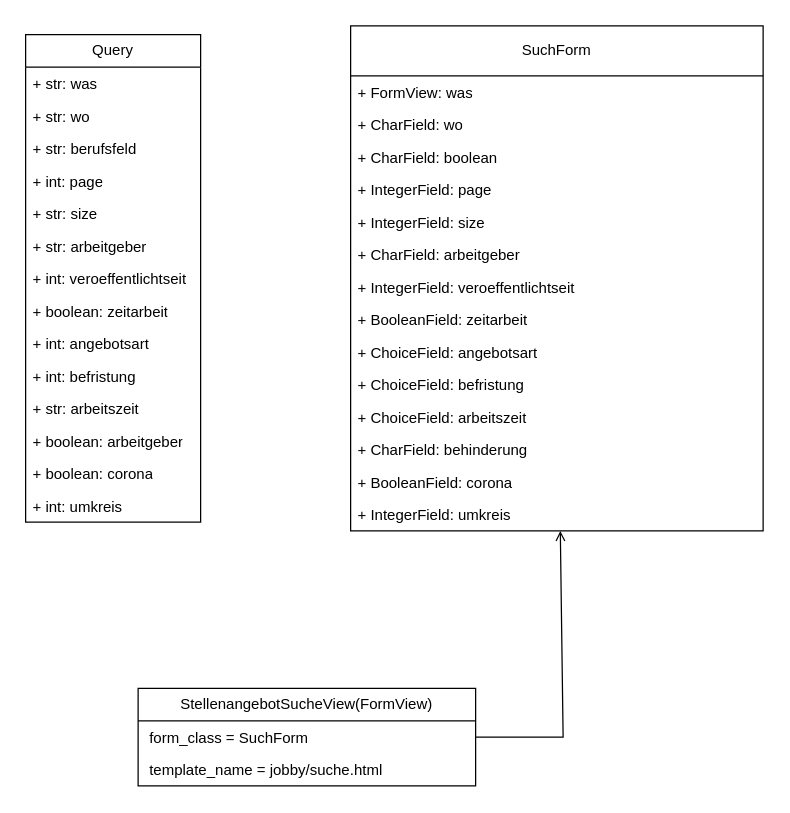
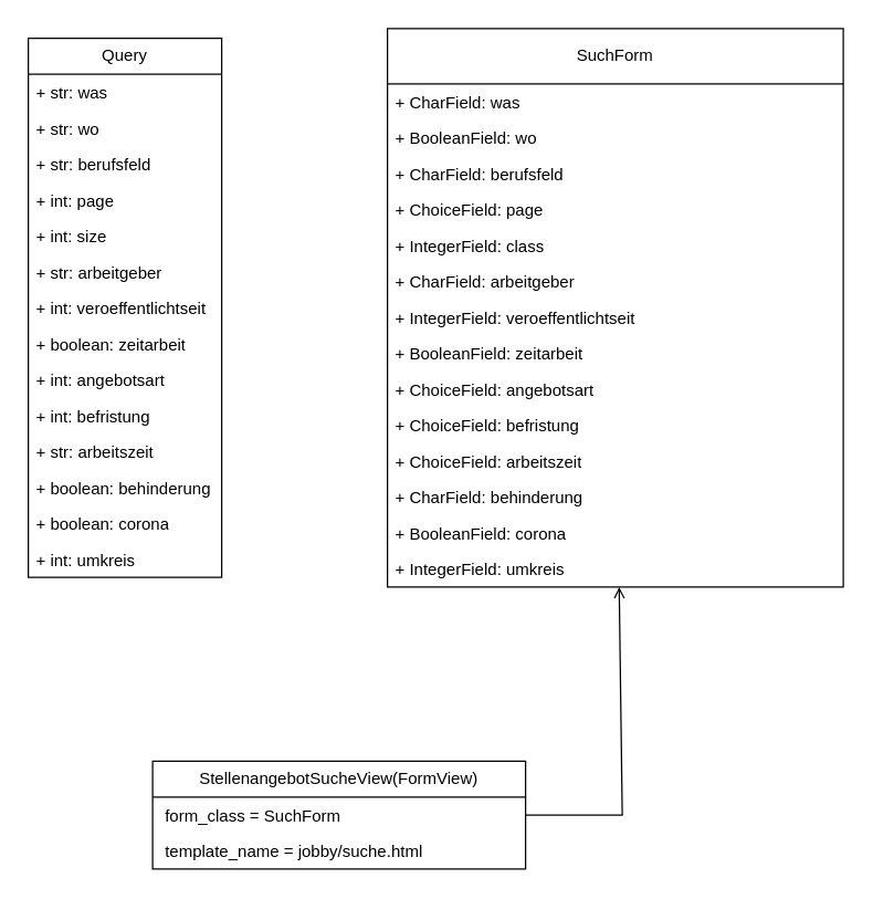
  <mxCell id="0" />
  <mxCell id="1" parent="0" />
  <mxCell id="2" value="StellenangebotSucheView(FormView)" style="swimlane;fontStyle=0;childLayout=stackLayout;horizontal=1;startSize=26;fillColor=none;horizontalStack=0;resizeParent=1;resizeParentMax=0;resizeLast=0;collapsible=1;marginBottom=0;whiteSpace=wrap;html=1;" vertex="1" parent="1"><mxGeometry x="110" y="550" width="270" height="78" as="geometry" /></mxCell>
  <mxCell id="3" value="&amp;nbsp;form_class = SuchForm" style="text;strokeColor=none;fillColor=none;align=left;verticalAlign=top;spacingLeft=4;spacingRight=4;overflow=hidden;rotatable=0;points=[[0,0.5],[1,0.5]];portConstraint=eastwest;whiteSpace=wrap;html=1;" vertex="1" parent="2"><mxGeometry y="26" width="270" height="26" as="geometry" /></mxCell>
  <mxCell id="4" value="&amp;nbsp;template_name = jobby/suche.html" style="text;strokeColor=none;fillColor=none;align=left;verticalAlign=top;spacingLeft=4;spacingRight=4;overflow=hidden;rotatable=0;points=[[0,0.5],[1,0.5]];portConstraint=eastwest;whiteSpace=wrap;html=1;" vertex="1" parent="2"><mxGeometry y="52" width="270" height="26" as="geometry" /></mxCell>
  <mxCell id="5" value="SuchForm&lt;div&gt;&lt;/div&gt;" style="swimlane;fontStyle=0;childLayout=stackLayout;horizontal=1;startSize=40;fillColor=none;horizontalStack=0;resizeParent=1;resizeParentMax=0;resizeLast=0;collapsible=1;marginBottom=0;whiteSpace=wrap;html=1;" vertex="1" parent="1"><mxGeometry x="280" y="20" width="330" height="404" as="geometry" /></mxCell>
- <mxCell id="6" value="+ FormView: was" style="text;strokeColor=none;fillColor=none;align=left;verticalAlign=top;spacingLeft=4;spacingRight=4;overflow=hidden;rotatable=0;points=[[0,0.5],[1,0.5]];portConstraint=eastwest;whiteSpace=wrap;html=1;" vertex="1" parent="5"><mxGeometry y="40" width="330" height="26" as="geometry" /></mxCell>
- <mxCell id="7" value="+ CharField: wo" style="text;strokeColor=none;fillColor=none;align=left;verticalAlign=top;spacingLeft=4;spacingRight=4;overflow=hidden;rotatable=0;points=[[0,0.5],[1,0.5]];portConstraint=eastwest;whiteSpace=wrap;html=1;" vertex="1" parent="5"><mxGeometry y="66" width="330" height="26" as="geometry" /></mxCell>
- <mxCell id="8" value="+ CharField: boolean" style="text;strokeColor=none;fillColor=none;align=left;verticalAlign=top;spacingLeft=4;spacingRight=4;overflow=hidden;rotatable=0;points=[[0,0.5],[1,0.5]];portConstraint=eastwest;whiteSpace=wrap;html=1;" vertex="1" parent="5"><mxGeometry y="92" width="330" height="26" as="geometry" /></mxCell>
- <mxCell id="9" value="+ IntegerField: page" style="text;strokeColor=none;fillColor=none;align=left;verticalAlign=top;spacingLeft=4;spacingRight=4;overflow=hidden;rotatable=0;points=[[0,0.5],[1,0.5]];portConstraint=eastwest;whiteSpace=wrap;html=1;" vertex="1" parent="5"><mxGeometry y="118" width="330" height="26" as="geometry" /></mxCell>
- <mxCell id="10" value="+ IntegerField: size" style="text;strokeColor=none;fillColor=none;align=left;verticalAlign=top;spacingLeft=4;spacingRight=4;overflow=hidden;rotatable=0;points=[[0,0.5],[1,0.5]];portConstraint=eastwest;whiteSpace=wrap;html=1;" vertex="1" parent="5"><mxGeometry y="144" width="330" height="26" as="geometry" /></mxCell>
+ <mxCell id="6" value="+ CharField: was" style="text;strokeColor=none;fillColor=none;align=left;verticalAlign=top;spacingLeft=4;spacingRight=4;overflow=hidden;rotatable=0;points=[[0,0.5],[1,0.5]];portConstraint=eastwest;whiteSpace=wrap;html=1;" vertex="1" parent="5"><mxGeometry y="40" width="330" height="26" as="geometry" /></mxCell>
+ <mxCell id="7" value="+ BooleanField: wo" style="text;strokeColor=none;fillColor=none;align=left;verticalAlign=top;spacingLeft=4;spacingRight=4;overflow=hidden;rotatable=0;points=[[0,0.5],[1,0.5]];portConstraint=eastwest;whiteSpace=wrap;html=1;" vertex="1" parent="5"><mxGeometry y="66" width="330" height="26" as="geometry" /></mxCell>
+ <mxCell id="8" value="+ CharField: berufsfeld" style="text;strokeColor=none;fillColor=none;align=left;verticalAlign=top;spacingLeft=4;spacingRight=4;overflow=hidden;rotatable=0;points=[[0,0.5],[1,0.5]];portConstraint=eastwest;whiteSpace=wrap;html=1;" vertex="1" parent="5"><mxGeometry y="92" width="330" height="26" as="geometry" /></mxCell>
+ <mxCell id="9" value="+ ChoiceField: page" style="text;strokeColor=none;fillColor=none;align=left;verticalAlign=top;spacingLeft=4;spacingRight=4;overflow=hidden;rotatable=0;points=[[0,0.5],[1,0.5]];portConstraint=eastwest;whiteSpace=wrap;html=1;" vertex="1" parent="5"><mxGeometry y="118" width="330" height="26" as="geometry" /></mxCell>
+ <mxCell id="10" value="+ IntegerField: class" style="text;strokeColor=none;fillColor=none;align=left;verticalAlign=top;spacingLeft=4;spacingRight=4;overflow=hidden;rotatable=0;points=[[0,0.5],[1,0.5]];portConstraint=eastwest;whiteSpace=wrap;html=1;" vertex="1" parent="5"><mxGeometry y="144" width="330" height="26" as="geometry" /></mxCell>
  <mxCell id="11" value="+ CharField: arbeitgeber" style="text;strokeColor=none;fillColor=none;align=left;verticalAlign=top;spacingLeft=4;spacingRight=4;overflow=hidden;rotatable=0;points=[[0,0.5],[1,0.5]];portConstraint=eastwest;whiteSpace=wrap;html=1;" vertex="1" parent="5"><mxGeometry y="170" width="330" height="26" as="geometry" /></mxCell>
  <mxCell id="12" value="+ IntegerField: veroeffentlichtseit" style="text;strokeColor=none;fillColor=none;align=left;verticalAlign=top;spacingLeft=4;spacingRight=4;overflow=hidden;rotatable=0;points=[[0,0.5],[1,0.5]];portConstraint=eastwest;whiteSpace=wrap;html=1;" vertex="1" parent="5"><mxGeometry y="196" width="330" height="26" as="geometry" /></mxCell>
  <mxCell id="13" value="+ BooleanField: zeitarbeit" style="text;strokeColor=none;fillColor=none;align=left;verticalAlign=top;spacingLeft=4;spacingRight=4;overflow=hidden;rotatable=0;points=[[0,0.5],[1,0.5]];portConstraint=eastwest;whiteSpace=wrap;html=1;" vertex="1" parent="5"><mxGeometry y="222" width="330" height="26" as="geometry" /></mxCell>
  <mxCell id="14" value="+ ChoiceField: angebotsart" style="text;strokeColor=none;fillColor=none;align=left;verticalAlign=top;spacingLeft=4;spacingRight=4;overflow=hidden;rotatable=0;points=[[0,0.5],[1,0.5]];portConstraint=eastwest;whiteSpace=wrap;html=1;" vertex="1" parent="5"><mxGeometry y="248" width="330" height="26" as="geometry" /></mxCell>
  <mxCell id="15" value="+ ChoiceField: befristung" style="text;strokeColor=none;fillColor=none;align=left;verticalAlign=top;spacingLeft=4;spacingRight=4;overflow=hidden;rotatable=0;points=[[0,0.5],[1,0.5]];portConstraint=eastwest;whiteSpace=wrap;html=1;" vertex="1" parent="5"><mxGeometry y="274" width="330" height="26" as="geometry" /></mxCell>
  <mxCell id="16" value="+ ChoiceField: arbeitszeit" style="text;strokeColor=none;fillColor=none;align=left;verticalAlign=top;spacingLeft=4;spacingRight=4;overflow=hidden;rotatable=0;points=[[0,0.5],[1,0.5]];portConstraint=eastwest;whiteSpace=wrap;html=1;" vertex="1" parent="5"><mxGeometry y="300" width="330" height="26" as="geometry" /></mxCell>
  <mxCell id="17" value="+ CharField: behinderung" style="text;strokeColor=none;fillColor=none;align=left;verticalAlign=top;spacingLeft=4;spacingRight=4;overflow=hidden;rotatable=0;points=[[0,0.5],[1,0.5]];portConstraint=eastwest;whiteSpace=wrap;html=1;" vertex="1" parent="5"><mxGeometry y="326" width="330" height="26" as="geometry" /></mxCell>
  <mxCell id="18" value="+ BooleanField: corona" style="text;strokeColor=none;fillColor=none;align=left;verticalAlign=top;spacingLeft=4;spacingRight=4;overflow=hidden;rotatable=0;points=[[0,0.5],[1,0.5]];portConstraint=eastwest;whiteSpace=wrap;html=1;" vertex="1" parent="5"><mxGeometry y="352" width="330" height="26" as="geometry" /></mxCell>
  <mxCell id="19" value="+ IntegerField: umkreis" style="text;strokeColor=none;fillColor=none;align=left;verticalAlign=top;spacingLeft=4;spacingRight=4;overflow=hidden;rotatable=0;points=[[0,0.5],[1,0.5]];portConstraint=eastwest;whiteSpace=wrap;html=1;" vertex="1" parent="5"><mxGeometry y="378" width="330" height="26" as="geometry" /></mxCell>
  <mxCell id="20" value="Query" style="swimlane;fontStyle=0;childLayout=stackLayout;horizontal=1;startSize=26;fillColor=none;horizontalStack=0;resizeParent=1;resizeParentMax=0;resizeLast=0;collapsible=1;marginBottom=0;whiteSpace=wrap;html=1;" vertex="1" parent="1"><mxGeometry x="20" y="27" width="140" height="390" as="geometry" /></mxCell>
  <mxCell id="21" value="+ str: was" style="text;strokeColor=none;fillColor=none;align=left;verticalAlign=top;spacingLeft=4;spacingRight=4;overflow=hidden;rotatable=0;points=[[0,0.5],[1,0.5]];portConstraint=eastwest;whiteSpace=wrap;html=1;" vertex="1" parent="20"><mxGeometry y="26" width="140" height="26" as="geometry" /></mxCell>
  <mxCell id="22" value="+ str: wo" style="text;strokeColor=none;fillColor=none;align=left;verticalAlign=top;spacingLeft=4;spacingRight=4;overflow=hidden;rotatable=0;points=[[0,0.5],[1,0.5]];portConstraint=eastwest;whiteSpace=wrap;html=1;" vertex="1" parent="20"><mxGeometry y="52" width="140" height="26" as="geometry" /></mxCell>
  <mxCell id="23" value="+ str: berufsfeld" style="text;strokeColor=none;fillColor=none;align=left;verticalAlign=top;spacingLeft=4;spacingRight=4;overflow=hidden;rotatable=0;points=[[0,0.5],[1,0.5]];portConstraint=eastwest;whiteSpace=wrap;html=1;" vertex="1" parent="20"><mxGeometry y="78" width="140" height="26" as="geometry" /></mxCell>
  <mxCell id="24" value="+ int: page" style="text;strokeColor=none;fillColor=none;align=left;verticalAlign=top;spacingLeft=4;spacingRight=4;overflow=hidden;rotatable=0;points=[[0,0.5],[1,0.5]];portConstraint=eastwest;whiteSpace=wrap;html=1;" vertex="1" parent="20"><mxGeometry y="104" width="140" height="26" as="geometry" /></mxCell>
- <mxCell id="25" value="+ str: size" style="text;strokeColor=none;fillColor=none;align=left;verticalAlign=top;spacingLeft=4;spacingRight=4;overflow=hidden;rotatable=0;points=[[0,0.5],[1,0.5]];portConstraint=eastwest;whiteSpace=wrap;html=1;" vertex="1" parent="20"><mxGeometry y="130" width="140" height="26" as="geometry" /></mxCell>
+ <mxCell id="25" value="+ int: size" style="text;strokeColor=none;fillColor=none;align=left;verticalAlign=top;spacingLeft=4;spacingRight=4;overflow=hidden;rotatable=0;points=[[0,0.5],[1,0.5]];portConstraint=eastwest;whiteSpace=wrap;html=1;" vertex="1" parent="20"><mxGeometry y="130" width="140" height="26" as="geometry" /></mxCell>
  <mxCell id="26" value="+ str: arbeitgeber" style="text;strokeColor=none;fillColor=none;align=left;verticalAlign=top;spacingLeft=4;spacingRight=4;overflow=hidden;rotatable=0;points=[[0,0.5],[1,0.5]];portConstraint=eastwest;whiteSpace=wrap;html=1;" vertex="1" parent="20"><mxGeometry y="156" width="140" height="26" as="geometry" /></mxCell>
  <mxCell id="27" value="+ int: veroeffentlichtseit" style="text;strokeColor=none;fillColor=none;align=left;verticalAlign=top;spacingLeft=4;spacingRight=4;overflow=hidden;rotatable=0;points=[[0,0.5],[1,0.5]];portConstraint=eastwest;whiteSpace=wrap;html=1;" vertex="1" parent="20"><mxGeometry y="182" width="140" height="26" as="geometry" /></mxCell>
  <mxCell id="28" value="+ boolean: zeitarbeit" style="text;strokeColor=none;fillColor=none;align=left;verticalAlign=top;spacingLeft=4;spacingRight=4;overflow=hidden;rotatable=0;points=[[0,0.5],[1,0.5]];portConstraint=eastwest;whiteSpace=wrap;html=1;" vertex="1" parent="20"><mxGeometry y="208" width="140" height="26" as="geometry" /></mxCell>
  <mxCell id="29" value="+ int: angebotsart" style="text;strokeColor=none;fillColor=none;align=left;verticalAlign=top;spacingLeft=4;spacingRight=4;overflow=hidden;rotatable=0;points=[[0,0.5],[1,0.5]];portConstraint=eastwest;whiteSpace=wrap;html=1;" vertex="1" parent="20"><mxGeometry y="234" width="140" height="26" as="geometry" /></mxCell>
  <mxCell id="30" value="+ int: befristung" style="text;strokeColor=none;fillColor=none;align=left;verticalAlign=top;spacingLeft=4;spacingRight=4;overflow=hidden;rotatable=0;points=[[0,0.5],[1,0.5]];portConstraint=eastwest;whiteSpace=wrap;html=1;" vertex="1" parent="20"><mxGeometry y="260" width="140" height="26" as="geometry" /></mxCell>
  <mxCell id="31" value="+ str: arbeitszeit" style="text;strokeColor=none;fillColor=none;align=left;verticalAlign=top;spacingLeft=4;spacingRight=4;overflow=hidden;rotatable=0;points=[[0,0.5],[1,0.5]];portConstraint=eastwest;whiteSpace=wrap;html=1;" vertex="1" parent="20"><mxGeometry y="286" width="140" height="26" as="geometry" /></mxCell>
- <mxCell id="32" value="+ boolean: arbeitgeber" style="text;strokeColor=none;fillColor=none;align=left;verticalAlign=top;spacingLeft=4;spacingRight=4;overflow=hidden;rotatable=0;points=[[0,0.5],[1,0.5]];portConstraint=eastwest;whiteSpace=wrap;html=1;" vertex="1" parent="20"><mxGeometry y="312" width="140" height="26" as="geometry" /></mxCell>
+ <mxCell id="32" value="+ boolean: behinderung" style="text;strokeColor=none;fillColor=none;align=left;verticalAlign=top;spacingLeft=4;spacingRight=4;overflow=hidden;rotatable=0;points=[[0,0.5],[1,0.5]];portConstraint=eastwest;whiteSpace=wrap;html=1;" vertex="1" parent="20"><mxGeometry y="312" width="140" height="26" as="geometry" /></mxCell>
  <mxCell id="33" value="+ boolean: corona" style="text;strokeColor=none;fillColor=none;align=left;verticalAlign=top;spacingLeft=4;spacingRight=4;overflow=hidden;rotatable=0;points=[[0,0.5],[1,0.5]];portConstraint=eastwest;whiteSpace=wrap;html=1;" vertex="1" parent="20"><mxGeometry y="338" width="140" height="26" as="geometry" /></mxCell>
  <mxCell id="34" value="+ int: umkreis" style="text;strokeColor=none;fillColor=none;align=left;verticalAlign=top;spacingLeft=4;spacingRight=4;overflow=hidden;rotatable=0;points=[[0,0.5],[1,0.5]];portConstraint=eastwest;whiteSpace=wrap;html=1;" vertex="1" parent="20"><mxGeometry y="364" width="140" height="26" as="geometry" /></mxCell>
  <mxCell id="35" value="" style="endArrow=open;html=1;rounded=0;exitX=1;exitY=0.5;exitDx=0;exitDy=0;" edge="1" parent="1" source="3" target="5"><mxGeometry width="50" height="50" relative="1" as="geometry"><mxPoint x="430" y="600" as="sourcePoint" /><mxPoint x="480" y="550" as="targetPoint" /><Array as="points"><mxPoint x="450" y="589" /></Array></mxGeometry></mxCell>
